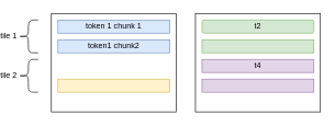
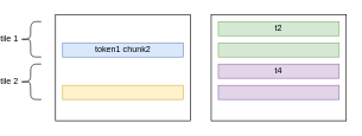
  <mxCell id="0" />
  <mxCell id="1" parent="0" />
  <mxCell id="2" value="" style="rounded=0;whiteSpace=wrap;html=1;" parent="1" vertex="1"><mxGeometry x="70" y="20" width="190" height="150" as="geometry" /></mxCell>
- <mxCell id="3" value="token 1 chunk 1" style="rounded=0;whiteSpace=wrap;html=1;fillColor=#dae8fc;strokeColor=#6c8ebf;" parent="1" vertex="1"><mxGeometry x="80" y="30" width="170" height="20" as="geometry" /></mxCell>
  <mxCell id="4" value="&lt;div&gt;token1 chunk2&lt;/div&gt;" style="rounded=0;whiteSpace=wrap;html=1;fillColor=#dae8fc;strokeColor=#6c8ebf;" parent="1" vertex="1"><mxGeometry x="80" y="60" width="170" height="20" as="geometry" /></mxCell>
  <mxCell id="5" value="" style="rounded=0;whiteSpace=wrap;html=1;" parent="1" vertex="1"><mxGeometry x="289" y="20" width="190" height="150" as="geometry" /></mxCell>
- <mxCell id="6" value="t2" style="whiteSpace=wrap;html=1;fillColor=#d5e8d4;strokeColor=#82b366;rounded=1;" parent="1" vertex="1"><mxGeometry x="299" y="30" width="170" height="20" as="geometry" /></mxCell>
+ <mxCell id="6" value="t2" style="rounded=0;whiteSpace=wrap;html=1;fillColor=#d5e8d4;strokeColor=#82b366;" parent="1" vertex="1"><mxGeometry x="299" y="30" width="170" height="20" as="geometry" /></mxCell>
  <mxCell id="7" value="" style="rounded=0;whiteSpace=wrap;html=1;fillColor=#d5e8d4;strokeColor=#82b366;" parent="1" vertex="1"><mxGeometry x="299" y="60" width="170" height="20" as="geometry" /></mxCell>
  <mxCell id="8" value="" style="rounded=0;whiteSpace=wrap;html=1;fillColor=#fff2cc;strokeColor=#d6b656;" parent="1" vertex="1"><mxGeometry x="80" y="120" width="170" height="20" as="geometry" /></mxCell>
  <mxCell id="9" value="t4" style="rounded=0;whiteSpace=wrap;html=1;fillColor=#e1d5e7;strokeColor=#9673a6;" parent="1" vertex="1"><mxGeometry x="299" y="90" width="170" height="20" as="geometry" /></mxCell>
  <mxCell id="10" value="" style="rounded=0;whiteSpace=wrap;html=1;fillColor=#e1d5e7;strokeColor=#9673a6;" parent="1" vertex="1"><mxGeometry x="299" y="120" width="170" height="20" as="geometry" /></mxCell>
  <mxCell id="11" value="tile 1" style="shape=curlyBracket;whiteSpace=wrap;html=1;rounded=1;labelPosition=left;verticalLabelPosition=middle;align=right;verticalAlign=middle;" parent="1" vertex="1"><mxGeometry x="20" y="30" width="30" height="50" as="geometry" /></mxCell>
  <mxCell id="12" value="&lt;div&gt;tile 2&lt;/div&gt;" style="shape=curlyBracket;whiteSpace=wrap;html=1;rounded=1;labelPosition=left;verticalLabelPosition=middle;align=right;verticalAlign=middle;" parent="1" vertex="1"><mxGeometry x="20" y="90" width="30" height="50" as="geometry" /></mxCell>
